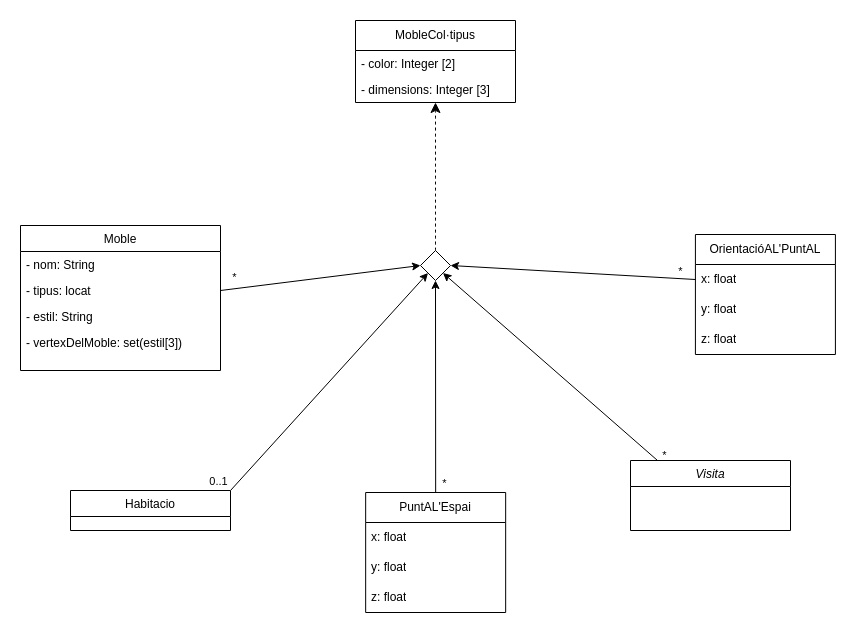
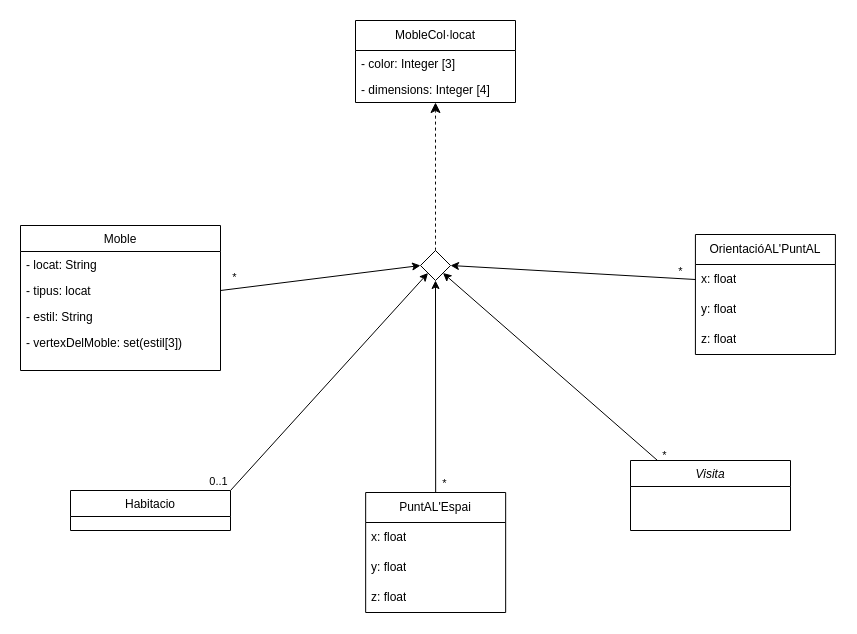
  <mxCell id="0" />
  <mxCell id="1" parent="0" />
  <mxCell id="2" style="rounded=0;orthogonalLoop=1;jettySize=auto;html=1;exitX=1;exitY=0;exitDx=0;exitDy=0;entryX=0;entryY=1;entryDx=0;entryDy=0;" edge="1" parent="1" source="4" target="9"><mxGeometry relative="1" as="geometry" /></mxCell>
  <mxCell id="3" value="0..1" style="edgeLabel;html=1;align=center;verticalAlign=middle;resizable=0;points=[];" connectable="0" vertex="1" parent="2"><mxGeometry x="-0.885" y="2" relative="1" as="geometry"><mxPoint x="-22" y="4" as="offset" /></mxGeometry></mxCell>
  <mxCell id="4" value="Habitacio" style="swimlane;fontStyle=0;align=center;verticalAlign=top;childLayout=stackLayout;horizontal=1;startSize=26;horizontalStack=0;resizeParent=1;resizeLast=0;collapsible=1;marginBottom=0;rounded=0;shadow=0;strokeWidth=1;" vertex="1" parent="1"><mxGeometry x="70" y="490" width="160" height="40" as="geometry"><mxRectangle x="230" y="140" width="160" height="26" as="alternateBounds" /></mxGeometry></mxCell>
  <mxCell id="5" style="rounded=0;orthogonalLoop=1;jettySize=auto;html=1;exitX=1;exitY=0.5;exitDx=0;exitDy=0;entryX=0;entryY=0.5;entryDx=0;entryDy=0;" edge="1" parent="1" source="14" target="9"><mxGeometry relative="1" as="geometry" /></mxCell>
  <mxCell id="6" value="*" style="edgeLabel;html=1;align=center;verticalAlign=middle;resizable=0;points=[];" connectable="0" vertex="1" parent="5"><mxGeometry x="-0.831" relative="1" as="geometry"><mxPoint x="-3" y="-11" as="offset" /></mxGeometry></mxCell>
  <mxCell id="7" style="rounded=0;orthogonalLoop=1;jettySize=auto;html=1;exitX=0.182;exitY=0.026;exitDx=0;exitDy=0;entryX=1;entryY=1;entryDx=0;entryDy=0;exitPerimeter=0;" edge="1" parent="1" source="32" target="9"><mxGeometry relative="1" as="geometry"><mxPoint x="450" y="230" as="targetPoint" /><mxPoint x="932" y="701" as="sourcePoint" /></mxGeometry></mxCell>
  <mxCell id="8" value="*" style="edgeLabel;html=1;align=center;verticalAlign=middle;resizable=0;points=[];" connectable="0" vertex="1" parent="7"><mxGeometry x="-0.938" y="-2" relative="1" as="geometry"><mxPoint x="10" as="offset" /></mxGeometry></mxCell>
  <mxCell id="9" value="" style="rhombus;whiteSpace=wrap;html=1;verticalAlign=top;fontStyle=2;startSize=26;rounded=0;shadow=0;strokeWidth=1;" vertex="1" parent="1"><mxGeometry x="420" y="250" width="30" height="30" as="geometry" /></mxCell>
  <mxCell id="10" style="edgeStyle=none;curved=1;rounded=0;orthogonalLoop=1;jettySize=auto;html=1;exitX=0.5;exitY=0;exitDx=0;exitDy=0;fontSize=12;startSize=8;endSize=8;dashed=1;entryX=0.5;entryY=1;entryDx=0;entryDy=0;" edge="1" parent="1" source="9" target="29"><mxGeometry relative="1" as="geometry"><mxPoint x="450" y="442" as="sourcePoint" /><mxPoint x="390.04" y="110.664" as="targetPoint" /></mxGeometry></mxCell>
  <mxCell id="11" value="" style="group" connectable="0" vertex="1" parent="1"><mxGeometry x="20" y="200" width="200" height="221" as="geometry" /></mxCell>
  <mxCell id="12" value="Moble" style="swimlane;fontStyle=0;align=center;verticalAlign=top;childLayout=stackLayout;horizontal=1;startSize=26;horizontalStack=0;resizeParent=1;resizeLast=0;collapsible=1;marginBottom=0;rounded=0;shadow=0;strokeWidth=1;" vertex="1" parent="11"><mxGeometry y="25" width="200" height="145" as="geometry"><mxRectangle x="320" y="590" width="160" height="26" as="alternateBounds" /></mxGeometry></mxCell>
- <mxCell id="13" value="- nom: String&#10;" style="text;align=left;verticalAlign=top;spacingLeft=4;spacingRight=4;overflow=hidden;rotatable=0;points=[[0,0.5],[1,0.5]];portConstraint=eastwest;rounded=0;shadow=0;html=0;" vertex="1" parent="12"><mxGeometry y="26" width="200" height="26" as="geometry" /></mxCell>
+ <mxCell id="13" value="- locat: String&#10;" style="text;align=left;verticalAlign=top;spacingLeft=4;spacingRight=4;overflow=hidden;rotatable=0;points=[[0,0.5],[1,0.5]];portConstraint=eastwest;rounded=0;shadow=0;html=0;" vertex="1" parent="12"><mxGeometry y="26" width="200" height="26" as="geometry" /></mxCell>
  <mxCell id="14" value="- tipus: locat" style="text;align=left;verticalAlign=top;spacingLeft=4;spacingRight=4;overflow=hidden;rotatable=0;points=[[0,0.5],[1,0.5]];portConstraint=eastwest;rounded=0;shadow=0;html=0;" vertex="1" parent="12"><mxGeometry y="52" width="200" height="26" as="geometry" /></mxCell>
  <mxCell id="15" value="- estil: String" style="text;align=left;verticalAlign=top;spacingLeft=4;spacingRight=4;overflow=hidden;rotatable=0;points=[[0,0.5],[1,0.5]];portConstraint=eastwest;rounded=0;shadow=0;html=0;" vertex="1" parent="12"><mxGeometry y="78" width="200" height="26" as="geometry" /></mxCell>
  <mxCell id="16" value="- vertexDelMoble: set(estil[3])" style="text;align=left;verticalAlign=top;spacingLeft=4;spacingRight=4;overflow=hidden;rotatable=0;points=[[0,0.5],[1,0.5]];portConstraint=eastwest;rounded=0;shadow=0;html=0;" vertex="1" parent="12"><mxGeometry y="104" width="200" height="26" as="geometry" /></mxCell>
  <mxCell id="17" value="OrientacióAL'PuntAL" style="swimlane;fontStyle=0;childLayout=stackLayout;horizontal=1;startSize=30;horizontalStack=0;resizeParent=1;resizeParentMax=0;resizeLast=0;collapsible=1;marginBottom=0;whiteSpace=wrap;html=1;" vertex="1" parent="1"><mxGeometry x="694.92" y="234" width="140" height="120" as="geometry" /></mxCell>
  <mxCell id="18" value="x: float" style="text;strokeColor=none;fillColor=none;align=left;verticalAlign=middle;spacingLeft=4;spacingRight=4;overflow=hidden;points=[[0,0.5],[1,0.5]];portConstraint=eastwest;rotatable=0;whiteSpace=wrap;html=1;" vertex="1" parent="17"><mxGeometry y="30" width="140" height="30" as="geometry" /></mxCell>
  <mxCell id="19" value="y: float" style="text;strokeColor=none;fillColor=none;align=left;verticalAlign=middle;spacingLeft=4;spacingRight=4;overflow=hidden;points=[[0,0.5],[1,0.5]];portConstraint=eastwest;rotatable=0;whiteSpace=wrap;html=1;" vertex="1" parent="17"><mxGeometry y="60" width="140" height="30" as="geometry" /></mxCell>
  <mxCell id="20" value="z: float" style="text;strokeColor=none;fillColor=none;align=left;verticalAlign=middle;spacingLeft=4;spacingRight=4;overflow=hidden;points=[[0,0.5],[1,0.5]];portConstraint=eastwest;rotatable=0;whiteSpace=wrap;html=1;" vertex="1" parent="17"><mxGeometry y="90" width="140" height="30" as="geometry" /></mxCell>
  <mxCell id="21" value="PuntAL'Espai" style="swimlane;fontStyle=0;childLayout=stackLayout;horizontal=1;startSize=30;horizontalStack=0;resizeParent=1;resizeParentMax=0;resizeLast=0;collapsible=1;marginBottom=0;whiteSpace=wrap;html=1;" vertex="1" parent="1"><mxGeometry x="365.17" y="492" width="140" height="120" as="geometry" /></mxCell>
  <mxCell id="22" value="x: float" style="text;strokeColor=none;fillColor=none;align=left;verticalAlign=middle;spacingLeft=4;spacingRight=4;overflow=hidden;points=[[0,0.5],[1,0.5]];portConstraint=eastwest;rotatable=0;whiteSpace=wrap;html=1;" vertex="1" parent="21"><mxGeometry y="30" width="140" height="30" as="geometry" /></mxCell>
  <mxCell id="23" value="y: float" style="text;strokeColor=none;fillColor=none;align=left;verticalAlign=middle;spacingLeft=4;spacingRight=4;overflow=hidden;points=[[0,0.5],[1,0.5]];portConstraint=eastwest;rotatable=0;whiteSpace=wrap;html=1;" vertex="1" parent="21"><mxGeometry y="60" width="140" height="30" as="geometry" /></mxCell>
  <mxCell id="24" value="z: float" style="text;strokeColor=none;fillColor=none;align=left;verticalAlign=middle;spacingLeft=4;spacingRight=4;overflow=hidden;points=[[0,0.5],[1,0.5]];portConstraint=eastwest;rotatable=0;whiteSpace=wrap;html=1;" vertex="1" parent="21"><mxGeometry y="90" width="140" height="30" as="geometry" /></mxCell>
  <mxCell id="25" style="rounded=0;orthogonalLoop=1;jettySize=auto;html=1;exitX=0;exitY=0.5;exitDx=0;exitDy=0;entryX=1;entryY=0.5;entryDx=0;entryDy=0;" edge="1" parent="1" source="18" target="9"><mxGeometry relative="1" as="geometry"><mxPoint x="460" y="198" as="targetPoint" /></mxGeometry></mxCell>
  <mxCell id="26" value="*" style="edgeLabel;html=1;align=center;verticalAlign=middle;resizable=0;points=[];" connectable="0" vertex="1" parent="25"><mxGeometry x="-0.762" y="2" relative="1" as="geometry"><mxPoint x="14" y="-9" as="offset" /></mxGeometry></mxCell>
  <mxCell id="27" style="rounded=0;orthogonalLoop=1;jettySize=auto;html=1;entryX=0.5;entryY=1;entryDx=0;entryDy=0;exitX=0.5;exitY=0;exitDx=0;exitDy=0;" edge="1" parent="1" source="21" target="9"><mxGeometry relative="1" as="geometry"><mxPoint x="410" y="480" as="targetPoint" /><mxPoint x="464" y="500" as="sourcePoint" /></mxGeometry></mxCell>
  <mxCell id="28" value="*" style="edgeLabel;html=1;align=center;verticalAlign=middle;resizable=0;points=[];" connectable="0" vertex="1" parent="27"><mxGeometry x="-0.729" y="3" relative="1" as="geometry"><mxPoint x="11" y="19" as="offset" /></mxGeometry></mxCell>
- <mxCell id="29" value="MobleCol·tipus" style="swimlane;fontStyle=0;childLayout=stackLayout;horizontal=1;startSize=30;horizontalStack=0;resizeParent=1;resizeParentMax=0;resizeLast=0;collapsible=1;marginBottom=0;whiteSpace=wrap;html=1;" vertex="1" parent="1"><mxGeometry x="355" y="20" width="160" height="82" as="geometry" /></mxCell>
- <mxCell id="30" value="- color: Integer [2]&#10;" style="text;align=left;verticalAlign=top;spacingLeft=4;spacingRight=4;overflow=hidden;rotatable=0;points=[[0,0.5],[1,0.5]];portConstraint=eastwest;rounded=0;shadow=0;html=0;" vertex="1" parent="29"><mxGeometry y="30" width="160" height="26" as="geometry" /></mxCell>
- <mxCell id="31" value="- dimensions: Integer [3]" style="text;align=left;verticalAlign=top;spacingLeft=4;spacingRight=4;overflow=hidden;rotatable=0;points=[[0,0.5],[1,0.5]];portConstraint=eastwest;rounded=0;shadow=0;html=0;" vertex="1" parent="29"><mxGeometry y="56" width="160" height="26" as="geometry" /></mxCell>
+ <mxCell id="29" value="MobleCol·locat" style="swimlane;fontStyle=0;childLayout=stackLayout;horizontal=1;startSize=30;horizontalStack=0;resizeParent=1;resizeParentMax=0;resizeLast=0;collapsible=1;marginBottom=0;whiteSpace=wrap;html=1;" vertex="1" parent="1"><mxGeometry x="355" y="20" width="160" height="82" as="geometry" /></mxCell>
+ <mxCell id="30" value="- color: Integer [3]&#10;" style="text;align=left;verticalAlign=top;spacingLeft=4;spacingRight=4;overflow=hidden;rotatable=0;points=[[0,0.5],[1,0.5]];portConstraint=eastwest;rounded=0;shadow=0;html=0;" vertex="1" parent="29"><mxGeometry y="30" width="160" height="26" as="geometry" /></mxCell>
+ <mxCell id="31" value="- dimensions: Integer [4]" style="text;align=left;verticalAlign=top;spacingLeft=4;spacingRight=4;overflow=hidden;rotatable=0;points=[[0,0.5],[1,0.5]];portConstraint=eastwest;rounded=0;shadow=0;html=0;" vertex="1" parent="29"><mxGeometry y="56" width="160" height="26" as="geometry" /></mxCell>
  <mxCell id="32" value="Visita" style="swimlane;fontStyle=2;align=center;verticalAlign=top;childLayout=stackLayout;horizontal=1;startSize=26;horizontalStack=0;resizeParent=1;resizeLast=0;collapsible=1;marginBottom=0;rounded=0;shadow=0;strokeWidth=1;" vertex="1" parent="1"><mxGeometry x="630" y="460" width="160" height="70" as="geometry"><mxRectangle x="230" y="140" width="160" height="26" as="alternateBounds" /></mxGeometry></mxCell>
